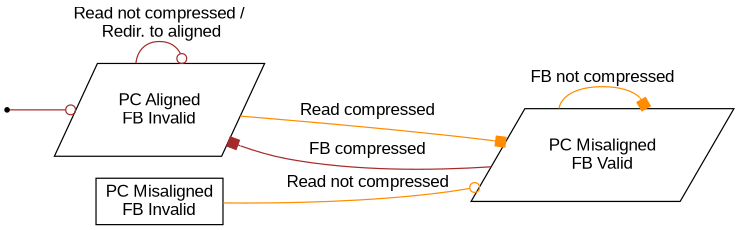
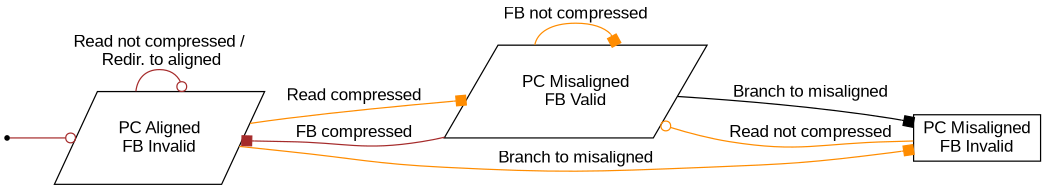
  digraph {
    fontname="Liberation Sans"
    rankdir=LR
    node [fontname="Liberation Sans" shape=parallelogram]
    edge [arrowhead=box color=darkorange fontname="Liberation Sans"]
    start [shape=point]
    n2 [label="PC Aligned\nFB Invalid"]
    n3 [label="PC Misaligned\nFB Valid"]
    n4 [label="PC Misaligned\nFB Invalid" shape=box]
    start -> n2 [arrowhead=odot color=brown]
    n2 -> n2 [arrowhead=odot color=brown label="Read not compressed /\n Redir. to aligned"]
    n2 -> n3 [label="Read compressed"]
+   n2 -> n4 [label="Branch to misaligned"]
    n3 -> n2 [color=brown label="FB compressed"]
    n3 -> n3 [label="FB not compressed"]
+   n3 -> n4 [color=black label="Branch to misaligned"]
    n4 -> n3 [arrowhead=odot label="Read not compressed"]
  }
